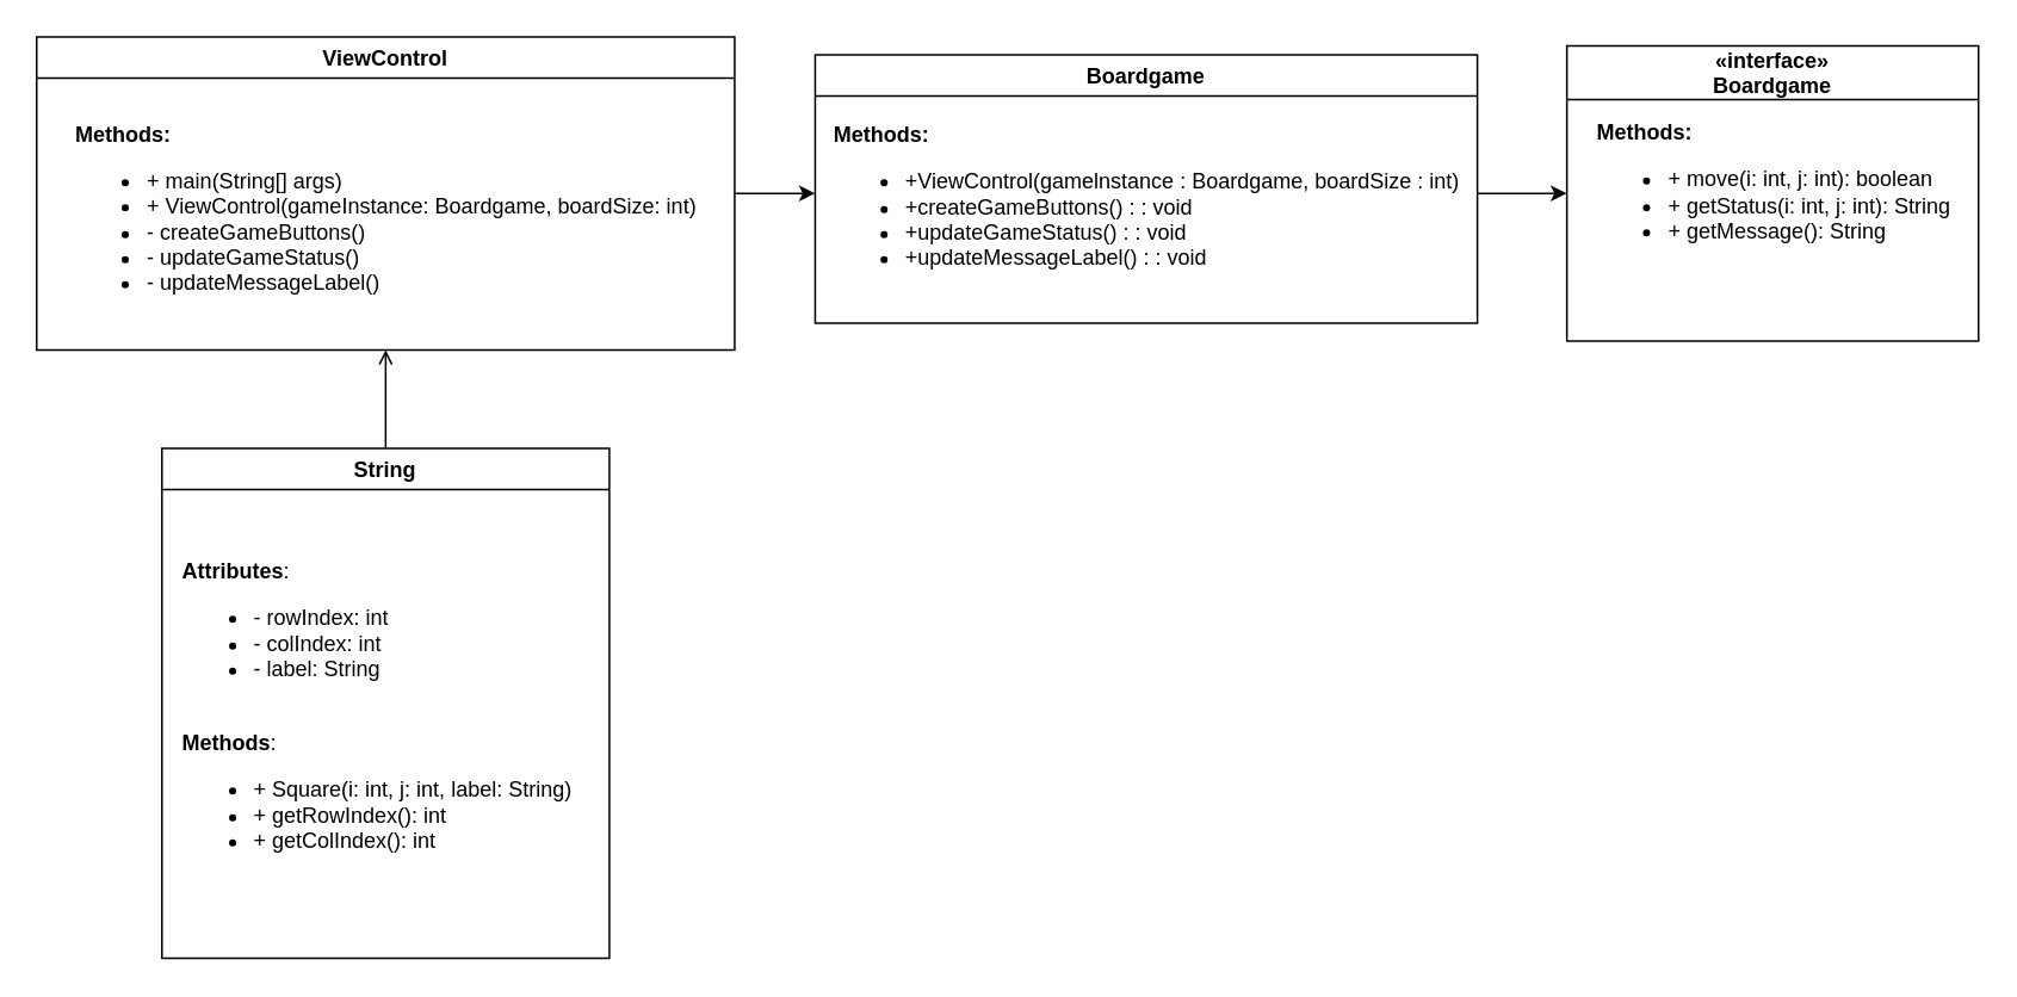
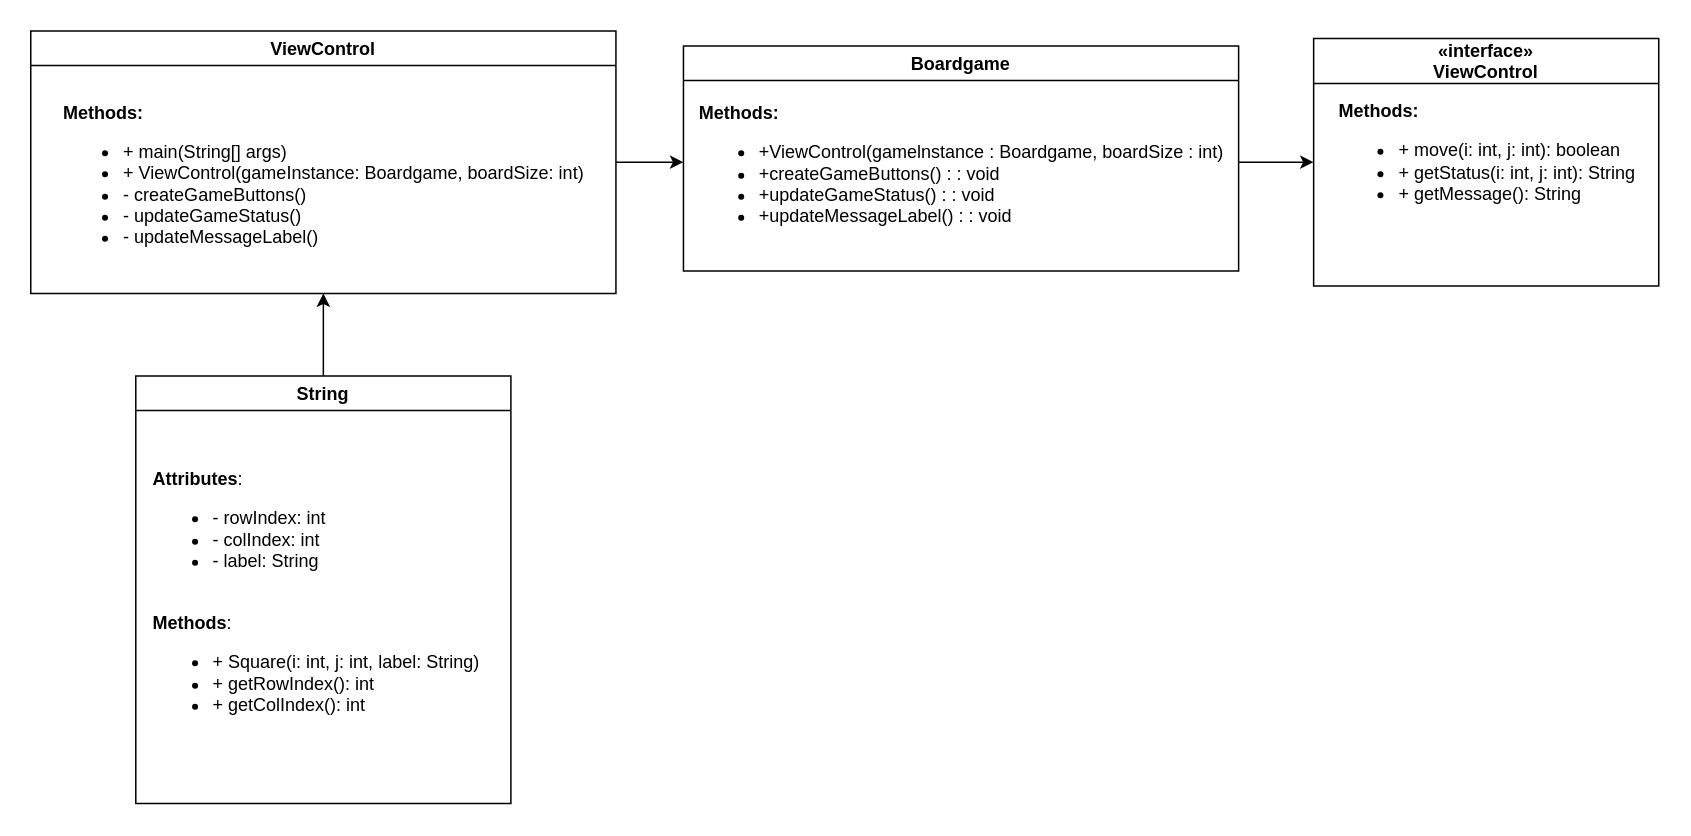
  <mxCell id="0" />
  <mxCell id="1" parent="0" />
- <mxCell id="2" value="«interface»&#10;Boardgame" style="swimlane;startSize=30;" parent="1" vertex="1"><mxGeometry x="875" y="25" width="230" height="165" as="geometry" /></mxCell>
+ <mxCell id="2" value="«interface»&#10;ViewControl" style="swimlane;startSize=30;" parent="1" vertex="1"><mxGeometry x="875" y="25" width="230" height="165" as="geometry" /></mxCell>
  <mxCell id="3" value="&lt;b&gt;Methods:&lt;/b&gt;&lt;br&gt;&lt;ul&gt;&lt;li&gt;+ move(i: int, j: int): boolean&lt;/li&gt;&lt;li&gt;+ getStatus(i: int, j: int): String&lt;/li&gt;&lt;li&gt;+ getMessage(): String&lt;/li&gt;&lt;/ul&gt;" style="text;whiteSpace=wrap;html=1;" parent="2" vertex="1"><mxGeometry x="15" y="35" width="200" height="120" as="geometry" /></mxCell>
  <mxCell id="4" value="Boardgame" style="swimlane;" parent="1" vertex="1"><mxGeometry x="455" y="30" width="370" height="150" as="geometry" /></mxCell>
  <mxCell id="5" value="&lt;div style=&quot;text-align: left;&quot;&gt;&lt;br&gt;&lt;/div&gt;&lt;div&gt;&lt;br&gt;&lt;/div&gt;&lt;div style=&quot;text-align: left;&quot;&gt;&lt;b&gt;Methods:&lt;/b&gt;&lt;/div&gt;&lt;div style=&quot;&quot;&gt;&lt;div style=&quot;background-color: initial;&quot;&gt;&lt;ul&gt;&lt;li style=&quot;text-align: left;&quot;&gt;&lt;div style=&quot;background-color: initial; display: inline !important;&quot;&gt;+ViewControl(gamelnstance : Boardgame, boardSize : int)&lt;/div&gt;&lt;/li&gt;&lt;li style=&quot;text-align: left;&quot;&gt;+createGameButtons() : : void&lt;/li&gt;&lt;li style=&quot;text-align: left;&quot;&gt;+updateGameStatus() : : void&lt;/li&gt;&lt;li style=&quot;text-align: left;&quot;&gt;+updateMessageLabel() : : void&lt;/li&gt;&lt;/ul&gt;&lt;/div&gt;&lt;/div&gt;&lt;div&gt;&lt;br&gt;&lt;/div&gt;" style="text;html=1;align=center;verticalAlign=middle;resizable=0;points=[];autosize=1;strokeColor=none;fillColor=none;" parent="4" vertex="1"><mxGeometry y="2.5" width="370" height="150" as="geometry" /></mxCell>
  <mxCell id="6" style="edgeStyle=orthogonalEdgeStyle;rounded=0;orthogonalLoop=1;jettySize=auto;html=1;" edge="1" parent="1" source="7" target="5"><mxGeometry relative="1" as="geometry" /></mxCell>
  <mxCell id="7" value="ViewControl" style="swimlane;" parent="1" vertex="1"><mxGeometry x="20" y="20" width="390" height="175" as="geometry" /></mxCell>
  <mxCell id="8" value="&lt;div&gt;&lt;br&gt;&lt;/div&gt;&lt;div style=&quot;text-align: left;&quot;&gt;&lt;b&gt;Methods:&lt;/b&gt;&lt;/div&gt;&lt;div style=&quot;text-align: left;&quot;&gt;&lt;ul&gt;&lt;li&gt;+ main(String[] args)&lt;/li&gt;&lt;li&gt;+ ViewControl(gameInstance: Boardgame, boardSize: int)&lt;/li&gt;&lt;li&gt;- createGameButtons()&lt;/li&gt;&lt;li&gt;- updateGameStatus()&lt;/li&gt;&lt;li&gt;- updateMessageLabel()&lt;/li&gt;&lt;/ul&gt;&lt;/div&gt;" style="text;html=1;align=center;verticalAlign=middle;resizable=0;points=[];autosize=1;strokeColor=none;fillColor=none;" parent="7" vertex="1"><mxGeometry x="10" y="25" width="370" height="140" as="geometry" /></mxCell>
- <mxCell id="9" style="edgeStyle=orthogonalEdgeStyle;rounded=0;orthogonalLoop=1;jettySize=auto;html=1;entryX=0.5;entryY=1;entryDx=0;entryDy=0;endArrow=open;" edge="1" parent="1" source="10" target="7"><mxGeometry relative="1" as="geometry" /></mxCell>
+ <mxCell id="9" style="edgeStyle=orthogonalEdgeStyle;rounded=0;orthogonalLoop=1;jettySize=auto;html=1;entryX=0.5;entryY=1;entryDx=0;entryDy=0;" edge="1" parent="1" source="10" target="7"><mxGeometry relative="1" as="geometry" /></mxCell>
  <mxCell id="10" value="String" style="swimlane;" parent="1" vertex="1"><mxGeometry x="90" y="250" width="250" height="285" as="geometry" /></mxCell>
  <mxCell id="11" value="&lt;div&gt;&lt;br&gt;&lt;/div&gt;&lt;div&gt;&lt;br&gt;&lt;/div&gt;&lt;div style=&quot;text-align: left;&quot;&gt;&lt;b&gt;Attributes&lt;/b&gt;:&lt;/div&gt;&lt;div&gt;&lt;ul&gt;&lt;li style=&quot;text-align: left;&quot;&gt;- rowIndex: int&lt;/li&gt;&lt;li style=&quot;text-align: left;&quot;&gt;- colIndex: int&lt;/li&gt;&lt;li style=&quot;text-align: left;&quot;&gt;- label: String&lt;/li&gt;&lt;/ul&gt;&lt;/div&gt;&lt;div&gt;&lt;br&gt;&lt;/div&gt;&lt;div style=&quot;text-align: left;&quot;&gt;&lt;b&gt;Methods&lt;/b&gt;:&lt;/div&gt;&lt;div&gt;&lt;ul&gt;&lt;li style=&quot;text-align: left;&quot;&gt;+ Square(i: int, j: int, label: String)&lt;/li&gt;&lt;li style=&quot;text-align: left;&quot;&gt;+ getRowIndex(): int&lt;/li&gt;&lt;li style=&quot;text-align: left;&quot;&gt;+ getColIndex(): int&lt;/li&gt;&lt;/ul&gt;&lt;/div&gt;&lt;div&gt;&lt;br&gt;&lt;/div&gt;" style="text;html=1;align=center;verticalAlign=middle;resizable=0;points=[];autosize=1;strokeColor=none;fillColor=none;" parent="10" vertex="1"><mxGeometry y="27.5" width="240" height="230" as="geometry" /></mxCell>
  <mxCell id="12" style="edgeStyle=orthogonalEdgeStyle;rounded=0;orthogonalLoop=1;jettySize=auto;html=1;entryX=0;entryY=0.5;entryDx=0;entryDy=0;" edge="1" parent="1" source="5" target="2"><mxGeometry relative="1" as="geometry" /></mxCell>
